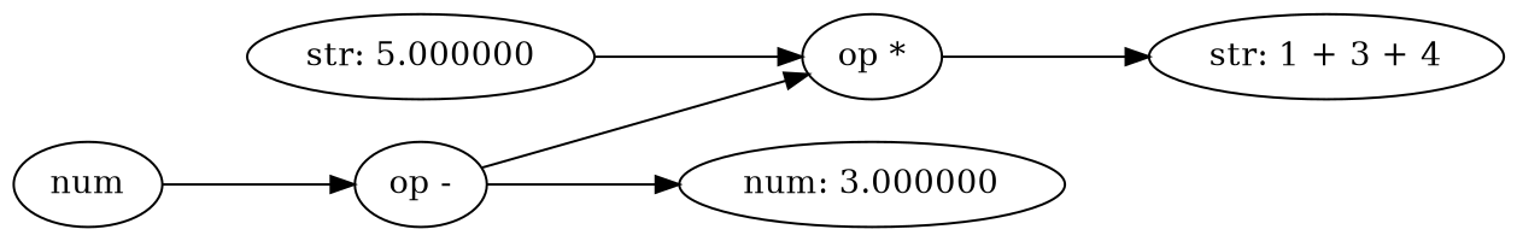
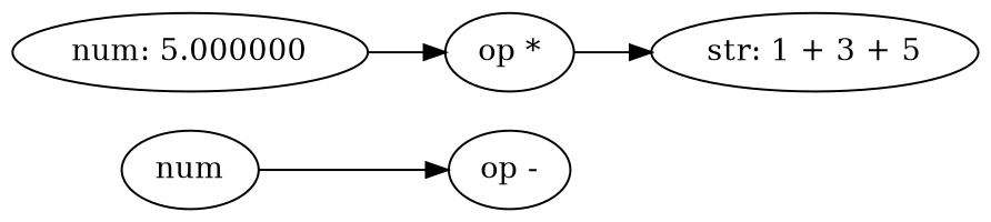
  digraph {
    rankdir=LR
    n1 [label=num]
    n2 [label="op -"]
    n3 [label="op *"]
-   n4 [label="num: 3.000000"]
-   n5 [label="str: 5.000000"]
-   n6 [label="str: 1 + 3 + 4"]
+   n5 [label="num: 5.000000"]
+   n6 [label="str: 1 + 3 + 5"]
    n1 -> n2
-   n2 -> n3
-   n2 -> n4
    n3 -> n6
    n5 -> n3
  }
